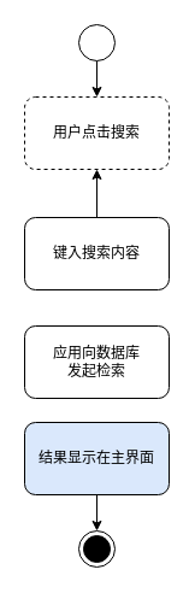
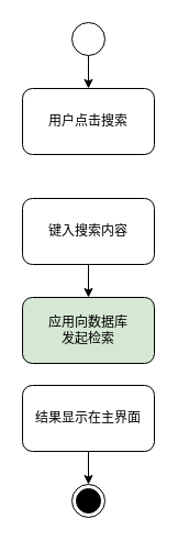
  <mxCell id="0" />
  <mxCell id="1" parent="0" />
  <mxCell id="2" value="" style="edgeStyle=orthogonalEdgeStyle;rounded=0;orthogonalLoop=1;jettySize=auto;html=1;" parent="1" source="3" target="4" edge="1"><mxGeometry relative="1" as="geometry" /></mxCell>
  <mxCell id="3" value="" style="ellipse;fillColor=#ffffff;strokeColor=#000000;" parent="1" vertex="1"><mxGeometry x="65" y="20" width="30" height="30" as="geometry" /></mxCell>
- <mxCell id="4" value="用户点击搜索" style="rounded=1;whiteSpace=wrap;html=1;dashed=1;" parent="1" vertex="1"><mxGeometry x="20" y="80" width="120" height="60" as="geometry" /></mxCell>
- <mxCell id="5" value="" style="edgeStyle=orthogonalEdgeStyle;rounded=0;orthogonalLoop=1;jettySize=auto;html=1;" parent="1" source="6" target="4" edge="1"><mxGeometry relative="1" as="geometry" /></mxCell>
+ <mxCell id="4" value="用户点击搜索" style="rounded=1;whiteSpace=wrap;html=1;" parent="1" vertex="1"><mxGeometry x="20" y="80" width="120" height="60" as="geometry" /></mxCell>
+ <mxCell id="5" value="" style="edgeStyle=orthogonalEdgeStyle;rounded=0;orthogonalLoop=1;jettySize=auto;html=1;" parent="1" source="6" target="7" edge="1"><mxGeometry relative="1" as="geometry" /></mxCell>
  <mxCell id="6" value="键入搜索内容" style="rounded=1;whiteSpace=wrap;html=1;" parent="1" vertex="1"><mxGeometry x="20" y="180" width="120" height="60" as="geometry" /></mxCell>
- <mxCell id="7" value="应用向数据库&lt;br&gt;发起检索" style="rounded=1;whiteSpace=wrap;html=1;" parent="1" vertex="1"><mxGeometry x="20" y="270" width="120" height="60" as="geometry" /></mxCell>
+ <mxCell id="7" value="应用向数据库&lt;br&gt;发起检索" style="rounded=1;whiteSpace=wrap;html=1;fillColor=#d5e8d4;" parent="1" vertex="1"><mxGeometry x="20" y="270" width="120" height="60" as="geometry" /></mxCell>
  <mxCell id="8" value="" style="edgeStyle=orthogonalEdgeStyle;rounded=0;orthogonalLoop=1;jettySize=auto;html=1;" parent="1" source="9" target="10" edge="1"><mxGeometry relative="1" as="geometry" /></mxCell>
- <mxCell id="9" value="结果显示在主界面" style="rounded=1;whiteSpace=wrap;html=1;fillColor=#dae8fc;" parent="1" vertex="1"><mxGeometry x="20" y="350" width="120" height="60" as="geometry" /></mxCell>
+ <mxCell id="9" value="结果显示在主界面" style="rounded=1;whiteSpace=wrap;html=1;" parent="1" vertex="1"><mxGeometry x="20" y="350" width="120" height="60" as="geometry" /></mxCell>
  <mxCell id="10" value="" style="ellipse;html=1;shape=endState;fillColor=#000000;strokeColor=#000000;" parent="1" vertex="1"><mxGeometry x="65" y="440" width="30" height="30" as="geometry" /></mxCell>
